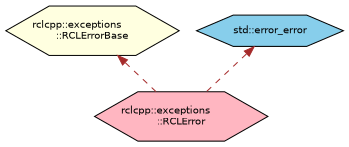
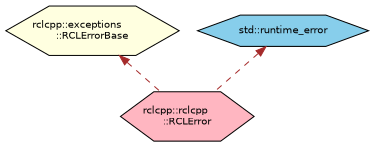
  digraph {
    node [color=black fontname=Helvetica fontsize=10 shape=hexagon style=filled]
    edge [color=brown dir=back fontname=Helvetica fontsize=10 labelfontname=Helvetica labelfontsize=10 style=dashed]
-   n1 [fillcolor=lightpink fontcolor=black height=0.2 label="rclcpp::exceptions\l::RCLError" width=0.4]
+   n1 [fillcolor=lightpink fontcolor=black height=0.2 label="rclcpp::rclcpp\l::RCLError" width=0.4]
    n2 [fillcolor=lightyellow height=0.2 label="rclcpp::exceptions\l::RCLErrorBase" width=0.4]
-   n3 [fillcolor=skyblue height=0.2 label="std::error_error" width=0.4]
+   n3 [fillcolor=skyblue height=0.2 label="std::runtime_error" width=0.4]
    n2 -> n1
    n3 -> n1
  }
